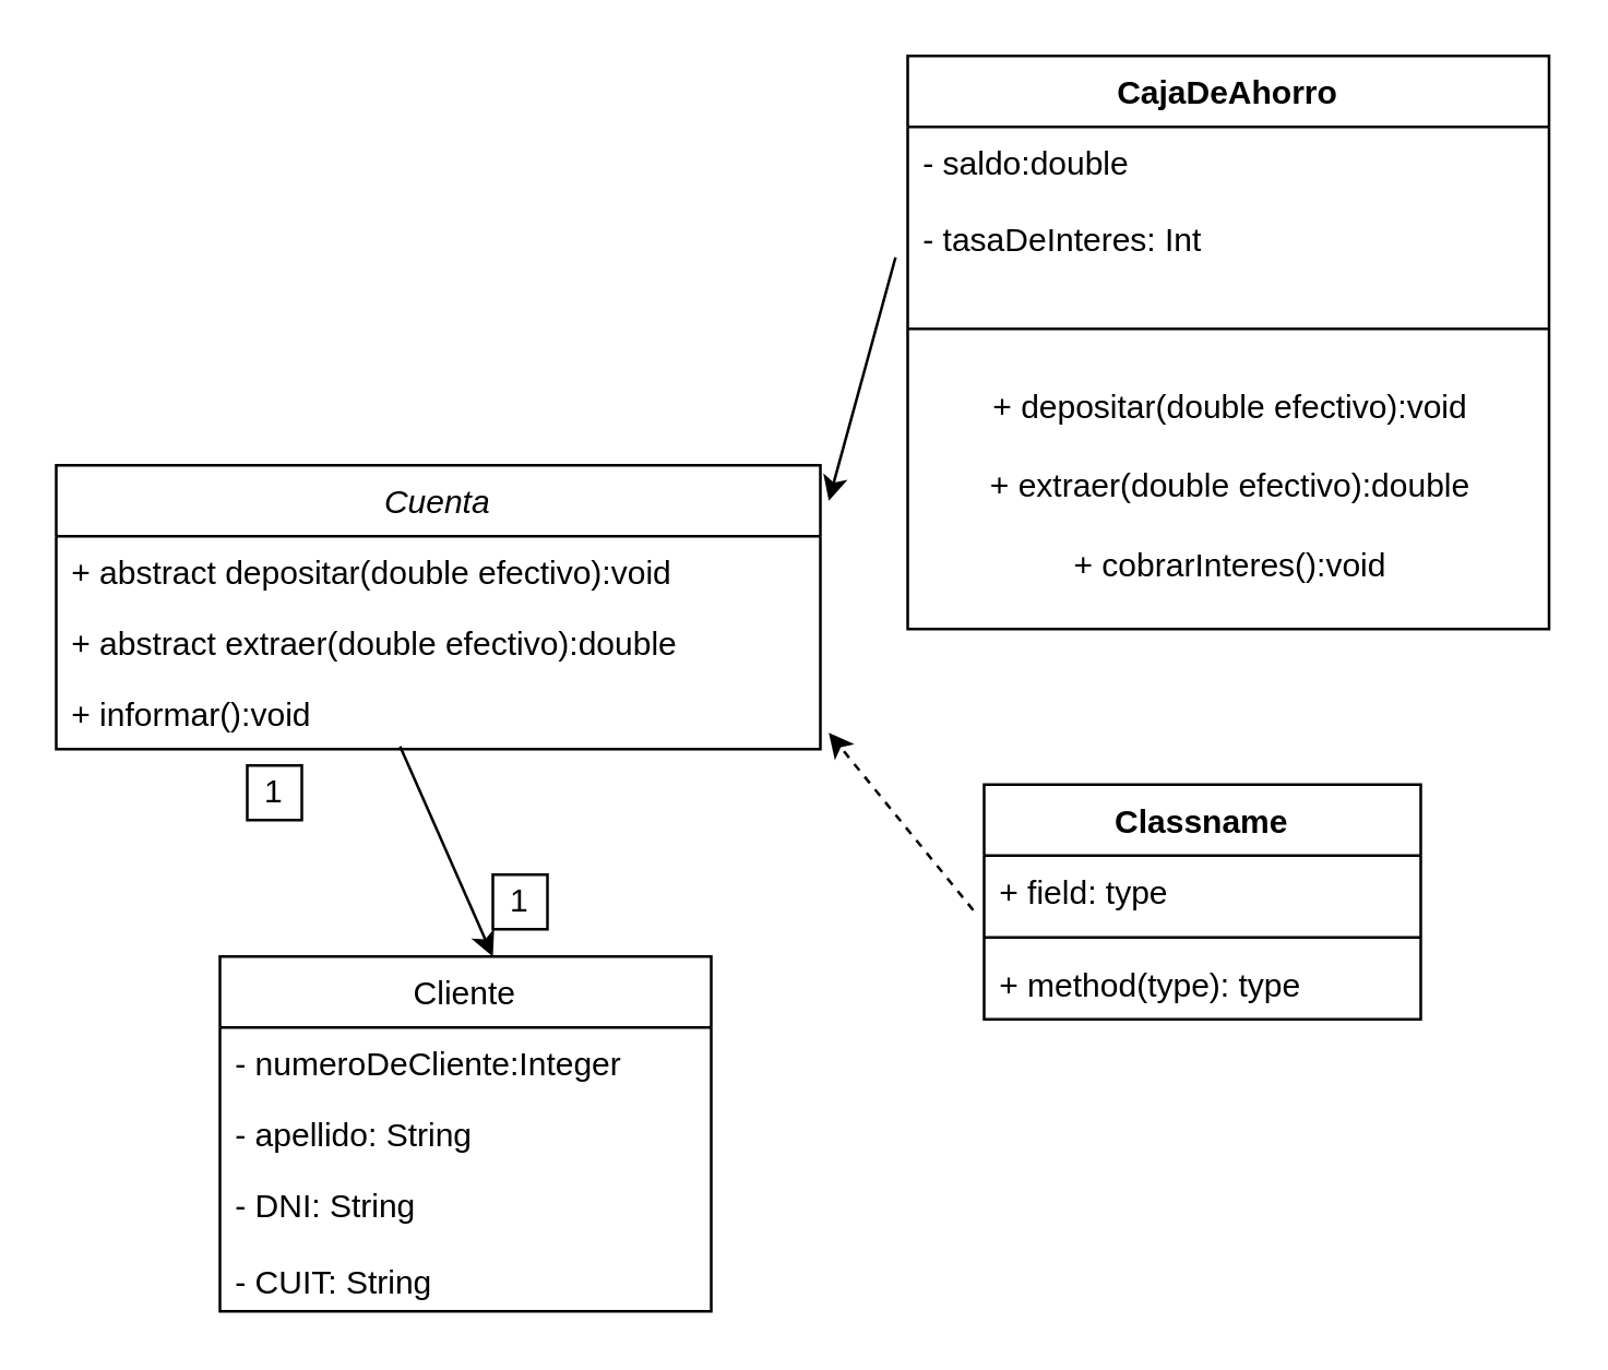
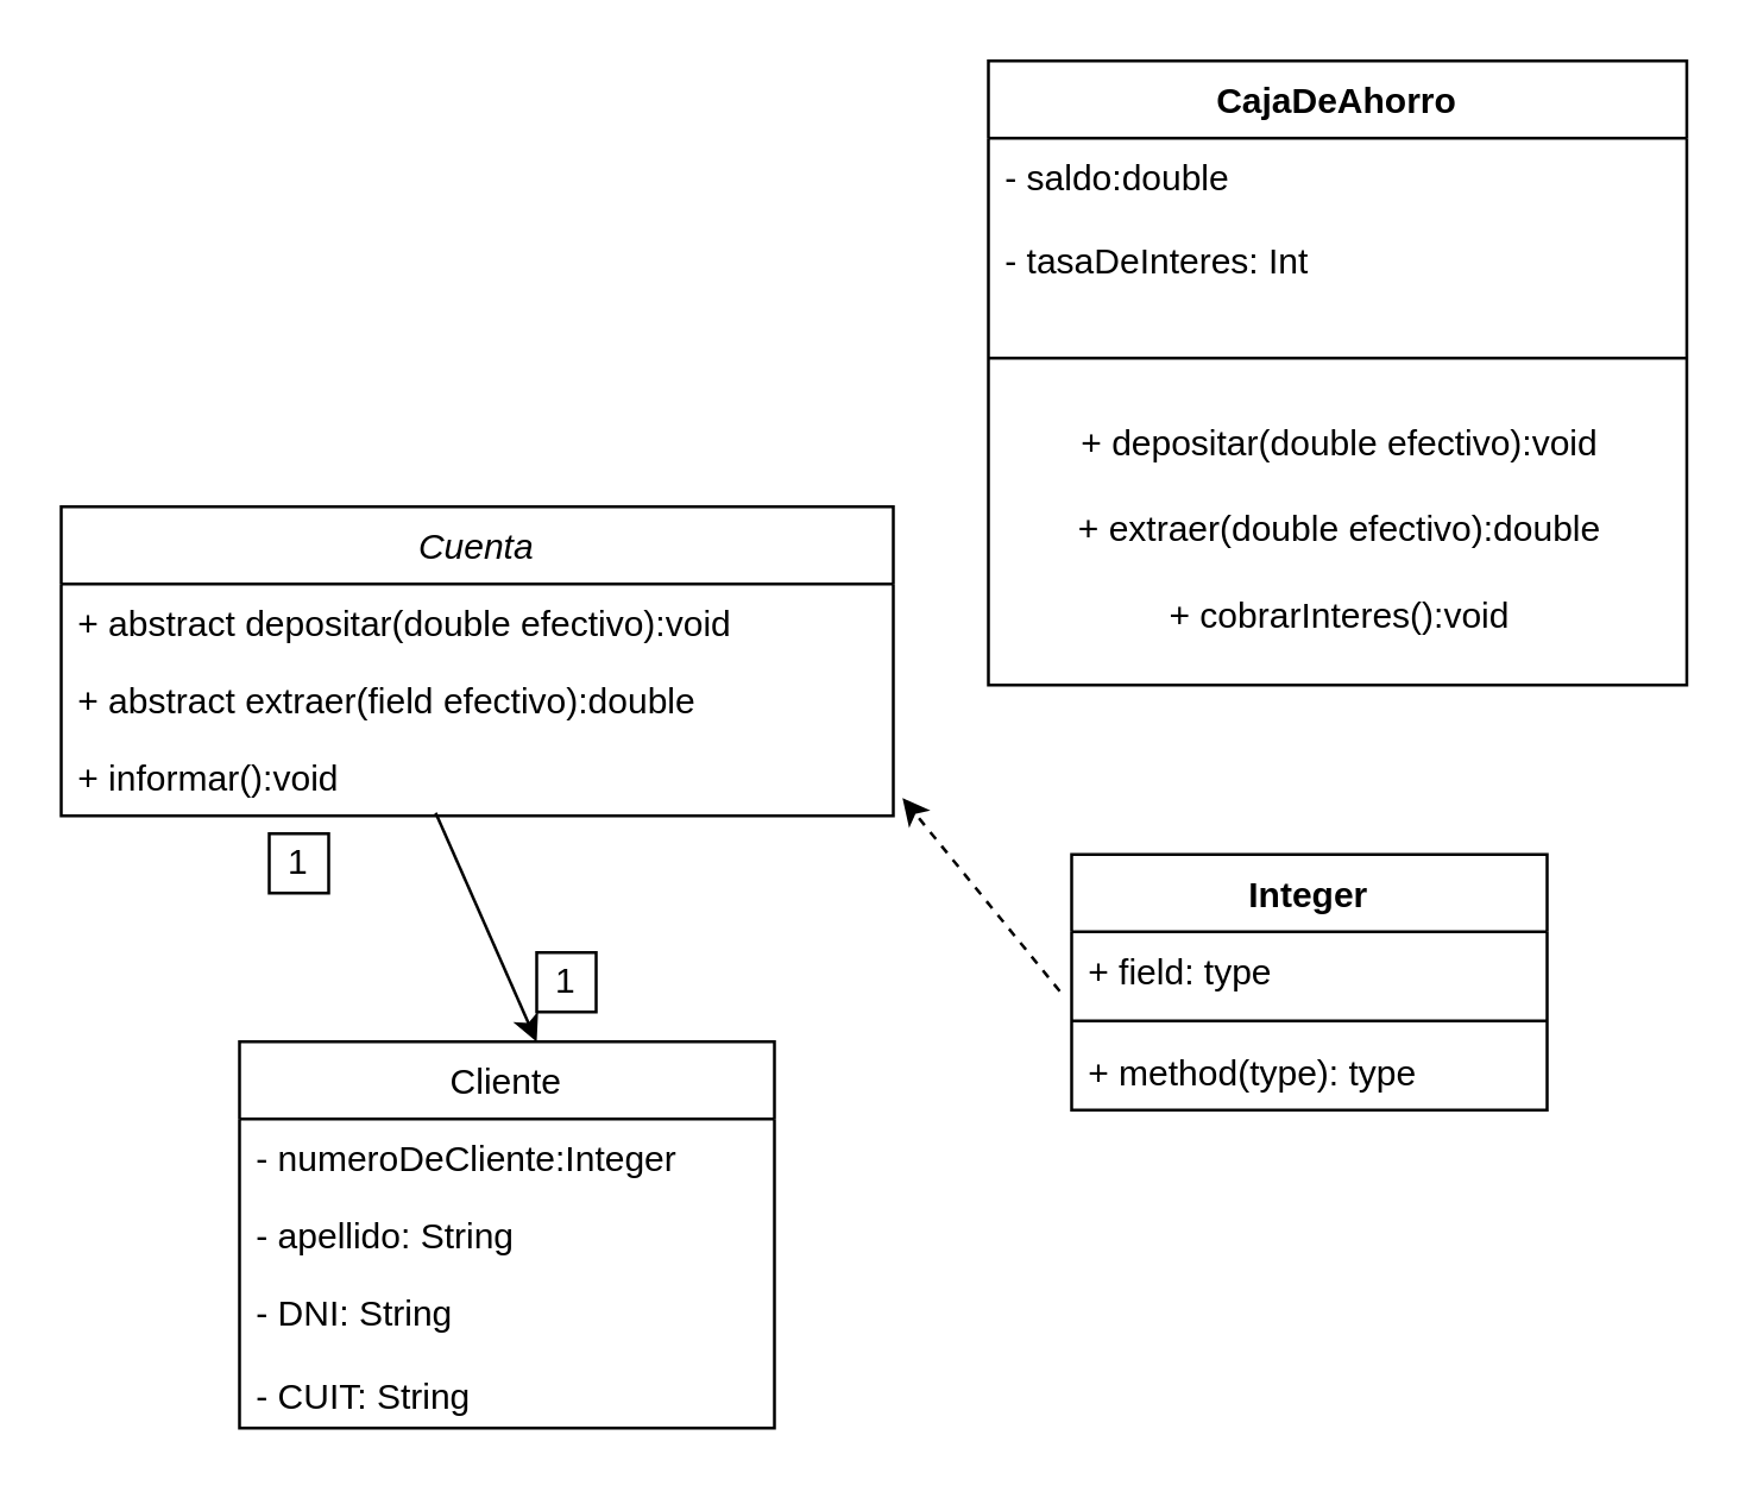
  <mxCell id="0" />
  <mxCell id="1" parent="0" />
  <mxCell id="2" value="Cliente" style="swimlane;fontStyle=0;childLayout=stackLayout;horizontal=1;startSize=26;fillColor=none;horizontalStack=0;resizeParent=1;resizeParentMax=0;resizeLast=0;collapsible=1;marginBottom=0;" vertex="1" parent="1"><mxGeometry x="80" y="350" width="180" height="130" as="geometry" /></mxCell>
  <mxCell id="3" value="- numeroDeCliente:Integer" style="text;strokeColor=none;fillColor=none;align=left;verticalAlign=top;spacingLeft=4;spacingRight=4;overflow=hidden;rotatable=0;points=[[0,0.5],[1,0.5]];portConstraint=eastwest;" vertex="1" parent="2"><mxGeometry y="26" width="180" height="26" as="geometry" /></mxCell>
  <mxCell id="4" value="- apellido: String" style="text;strokeColor=none;fillColor=none;align=left;verticalAlign=top;spacingLeft=4;spacingRight=4;overflow=hidden;rotatable=0;points=[[0,0.5],[1,0.5]];portConstraint=eastwest;" vertex="1" parent="2"><mxGeometry y="52" width="180" height="26" as="geometry" /></mxCell>
  <mxCell id="5" value="- DNI: String&#10;&#10;- CUIT: String" style="text;strokeColor=none;fillColor=none;align=left;verticalAlign=top;spacingLeft=4;spacingRight=4;overflow=hidden;rotatable=0;points=[[0,0.5],[1,0.5]];portConstraint=eastwest;" vertex="1" parent="2"><mxGeometry y="78" width="180" height="52" as="geometry" /></mxCell>
  <mxCell id="6" value="Cuenta" style="swimlane;fontStyle=2;childLayout=stackLayout;horizontal=1;startSize=26;fillColor=none;horizontalStack=0;resizeParent=1;resizeParentMax=0;resizeLast=0;collapsible=1;marginBottom=0;" vertex="1" parent="1"><mxGeometry x="20" y="170" width="280" height="104" as="geometry"><mxRectangle x="280" y="560" width="90" height="26" as="alternateBounds" /></mxGeometry></mxCell>
  <mxCell id="7" value="+ abstract depositar(double efectivo):void" style="text;strokeColor=none;fillColor=none;align=left;verticalAlign=top;spacingLeft=4;spacingRight=4;overflow=hidden;rotatable=0;points=[[0,0.5],[1,0.5]];portConstraint=eastwest;" vertex="1" parent="6"><mxGeometry y="26" width="280" height="26" as="geometry" /></mxCell>
- <mxCell id="8" value="+ abstract extraer(double efectivo):double" style="text;strokeColor=none;fillColor=none;align=left;verticalAlign=top;spacingLeft=4;spacingRight=4;overflow=hidden;rotatable=0;points=[[0,0.5],[1,0.5]];portConstraint=eastwest;" vertex="1" parent="6"><mxGeometry y="52" width="280" height="26" as="geometry" /></mxCell>
+ <mxCell id="8" value="+ abstract extraer(field efectivo):double" style="text;strokeColor=none;fillColor=none;align=left;verticalAlign=top;spacingLeft=4;spacingRight=4;overflow=hidden;rotatable=0;points=[[0,0.5],[1,0.5]];portConstraint=eastwest;" vertex="1" parent="6"><mxGeometry y="52" width="280" height="26" as="geometry" /></mxCell>
  <mxCell id="9" value="+ informar():void" style="text;strokeColor=none;fillColor=none;align=left;verticalAlign=top;spacingLeft=4;spacingRight=4;overflow=hidden;rotatable=0;points=[[0,0.5],[1,0.5]];portConstraint=eastwest;" vertex="1" parent="6"><mxGeometry y="78" width="280" height="26" as="geometry" /></mxCell>
  <mxCell id="10" value="" style="endArrow=classic;html=1;rounded=0;exitX=0.45;exitY=0.962;exitDx=0;exitDy=0;exitPerimeter=0;" edge="1" parent="1" source="9"><mxGeometry width="50" height="50" relative="1" as="geometry"><mxPoint x="80" y="240" as="sourcePoint" /><mxPoint x="180" y="350" as="targetPoint" /><Array as="points" /></mxGeometry></mxCell>
  <mxCell id="11" value="1" style="rounded=0;whiteSpace=wrap;html=1;" vertex="1" parent="1"><mxGeometry x="90" y="280" width="20" height="20" as="geometry" /></mxCell>
  <mxCell id="12" value="1" style="rounded=0;whiteSpace=wrap;html=1;" vertex="1" parent="1"><mxGeometry x="180" y="320" width="20" height="20" as="geometry" /></mxCell>
  <mxCell id="13" value="CajaDeAhorro" style="swimlane;fontStyle=1;align=center;verticalAlign=top;childLayout=stackLayout;horizontal=1;startSize=26;horizontalStack=0;resizeParent=1;resizeParentMax=0;resizeLast=0;collapsible=1;marginBottom=0;" vertex="1" parent="1"><mxGeometry x="332" y="20" width="235" height="210" as="geometry" /></mxCell>
  <mxCell id="14" value="- saldo:double&#10;&#10;- tasaDeInteres: Int" style="text;strokeColor=none;fillColor=none;align=left;verticalAlign=top;spacingLeft=4;spacingRight=4;overflow=hidden;rotatable=0;points=[[0,0.5],[1,0.5]];portConstraint=eastwest;" vertex="1" parent="13"><mxGeometry y="26" width="235" height="54" as="geometry" /></mxCell>
  <mxCell id="15" value="" style="line;strokeWidth=1;fillColor=none;align=left;verticalAlign=middle;spacingTop=-1;spacingLeft=3;spacingRight=3;rotatable=0;labelPosition=right;points=[];portConstraint=eastwest;" vertex="1" parent="13"><mxGeometry y="80" width="235" height="40" as="geometry" /></mxCell>
  <mxCell id="16" value="&lt;span style=&quot;text-align: left&quot;&gt;+ depositar(double efectivo):void&lt;br&gt;&lt;br&gt;&lt;/span&gt;&lt;span style=&quot;text-align: left&quot;&gt;+ extraer(double efectivo):double&lt;br&gt;&lt;br&gt;&lt;/span&gt;&lt;span style=&quot;text-align: left&quot;&gt;+ cobrarInteres():void&lt;br&gt;&lt;br&gt;&lt;/span&gt;" style="text;html=1;align=center;verticalAlign=middle;resizable=0;points=[];autosize=1;strokeColor=none;fillColor=none;" vertex="1" parent="13"><mxGeometry y="120" width="235" height="90" as="geometry" /></mxCell>
- <mxCell id="17" value="Classname" style="swimlane;fontStyle=1;align=center;verticalAlign=top;childLayout=stackLayout;horizontal=1;startSize=26;horizontalStack=0;resizeParent=1;resizeParentMax=0;resizeLast=0;collapsible=1;marginBottom=0;" vertex="1" parent="1"><mxGeometry x="360" y="287" width="160" height="86" as="geometry" /></mxCell>
+ <mxCell id="17" value="Integer" style="swimlane;fontStyle=1;align=center;verticalAlign=top;childLayout=stackLayout;horizontal=1;startSize=26;horizontalStack=0;resizeParent=1;resizeParentMax=0;resizeLast=0;collapsible=1;marginBottom=0;" vertex="1" parent="1"><mxGeometry x="360" y="287" width="160" height="86" as="geometry" /></mxCell>
  <mxCell id="18" value="+ field: type" style="text;strokeColor=none;fillColor=none;align=left;verticalAlign=top;spacingLeft=4;spacingRight=4;overflow=hidden;rotatable=0;points=[[0,0.5],[1,0.5]];portConstraint=eastwest;" vertex="1" parent="17"><mxGeometry y="26" width="160" height="26" as="geometry" /></mxCell>
  <mxCell id="19" value="" style="line;strokeWidth=1;fillColor=none;align=left;verticalAlign=middle;spacingTop=-1;spacingLeft=3;spacingRight=3;rotatable=0;labelPosition=right;points=[];portConstraint=eastwest;" vertex="1" parent="17"><mxGeometry y="52" width="160" height="8" as="geometry" /></mxCell>
  <mxCell id="20" value="+ method(type): type" style="text;strokeColor=none;fillColor=none;align=left;verticalAlign=top;spacingLeft=4;spacingRight=4;overflow=hidden;rotatable=0;points=[[0,0.5],[1,0.5]];portConstraint=eastwest;" vertex="1" parent="17"><mxGeometry y="60" width="160" height="26" as="geometry" /></mxCell>
- <mxCell id="21" value="" style="endArrow=classic;html=1;rounded=0;exitX=-0.019;exitY=0.885;exitDx=0;exitDy=0;exitPerimeter=0;entryX=1.011;entryY=0.125;entryDx=0;entryDy=0;entryPerimeter=0;" edge="1" parent="1" source="14" target="6"><mxGeometry width="50" height="50" relative="1" as="geometry"><mxPoint x="190" y="152" as="sourcePoint" /><mxPoint x="240" y="102" as="targetPoint" /></mxGeometry></mxCell>
  <mxCell id="22" value="" style="endArrow=classic;html=1;rounded=0;exitX=-0.025;exitY=0.769;exitDx=0;exitDy=0;entryX=1.011;entryY=0.769;entryDx=0;entryDy=0;entryPerimeter=0;exitPerimeter=0;dashed=1;" edge="1" parent="1" source="18" target="9"><mxGeometry width="50" height="50" relative="1" as="geometry"><mxPoint x="346.96" y="143.01" as="sourcePoint" /><mxPoint x="313" y="193" as="targetPoint" /><Array as="points" /></mxGeometry></mxCell>
